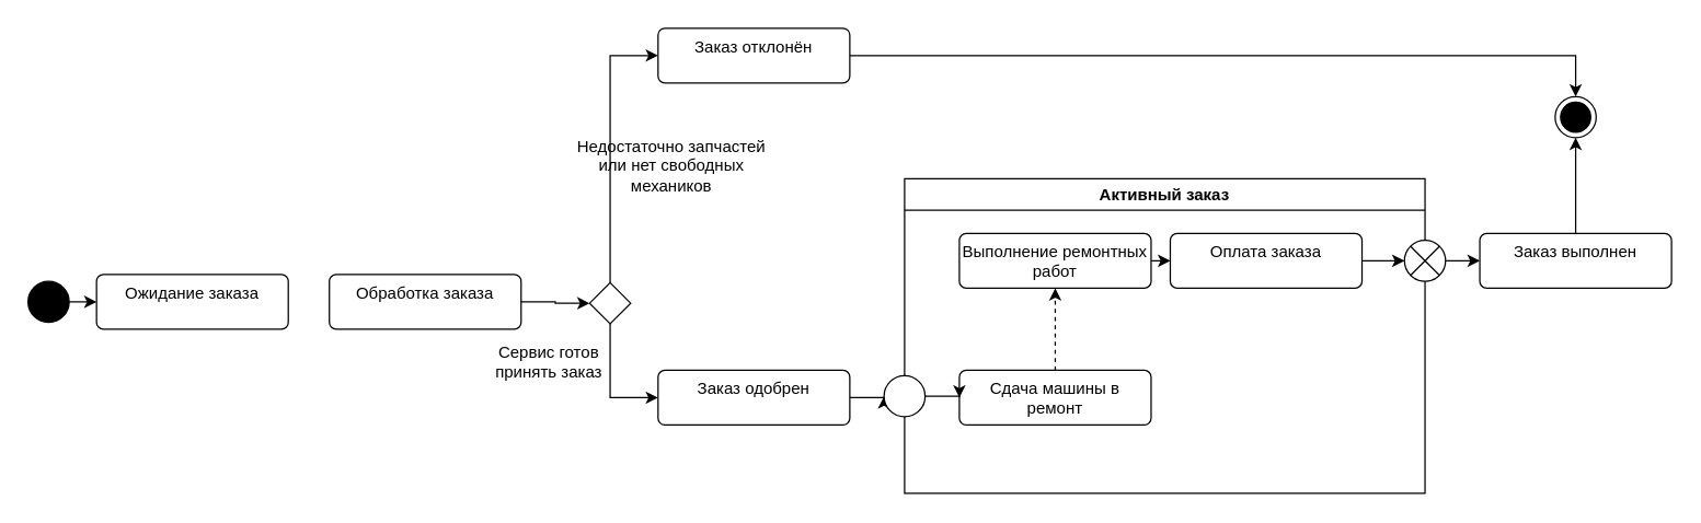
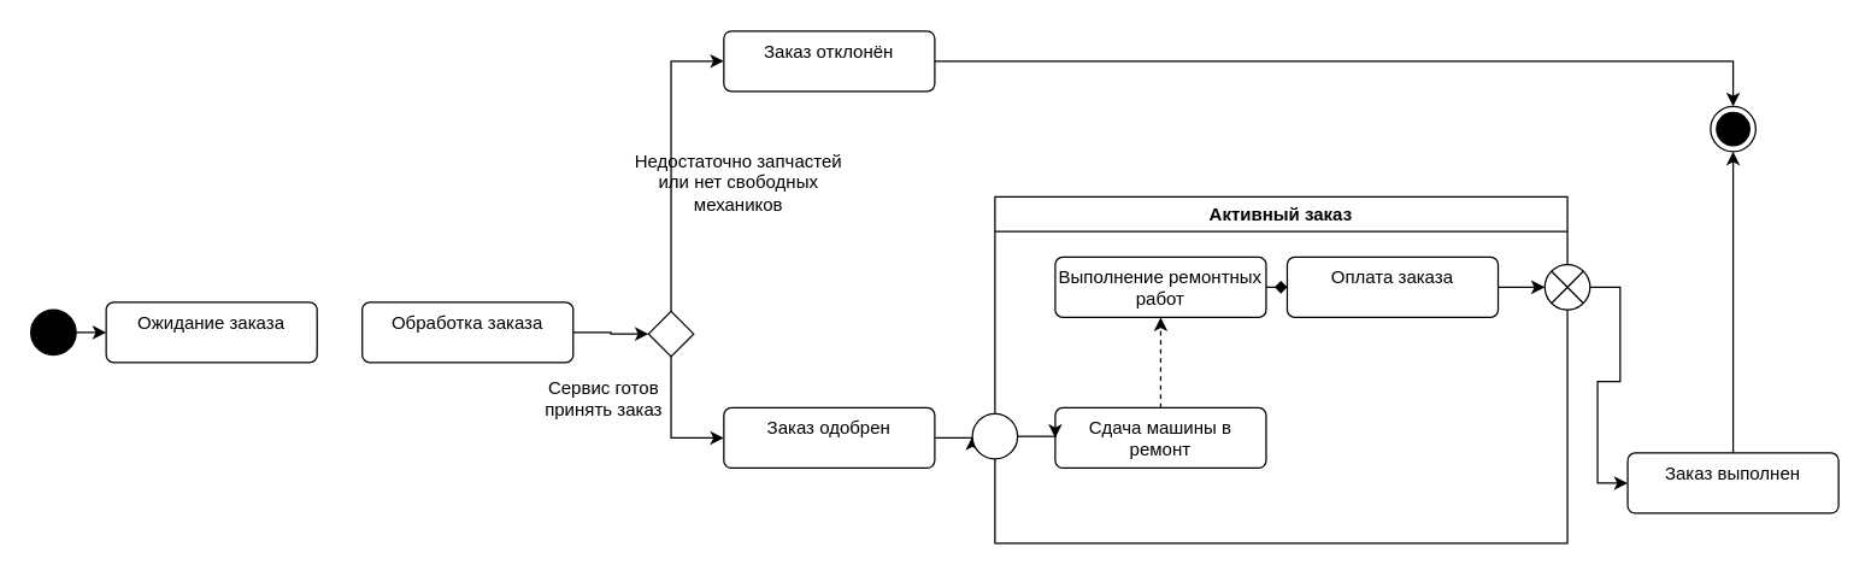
  <mxCell id="0" />
  <mxCell id="1" parent="0" />
  <mxCell id="2" value="&lt;div&gt;Ожидание заказа&lt;/div&gt;" style="html=1;align=center;verticalAlign=top;rounded=1;absoluteArcSize=1;arcSize=10;dashed=0;whiteSpace=wrap;" parent="1" vertex="1"><mxGeometry x="70" y="200" width="140" height="40" as="geometry" /></mxCell>
  <mxCell id="3" style="edgeStyle=orthogonalEdgeStyle;rounded=0;orthogonalLoop=1;jettySize=auto;html=1;exitX=1;exitY=0.5;exitDx=0;exitDy=0;entryX=0;entryY=0.5;entryDx=0;entryDy=0;" parent="1" source="4" target="2" edge="1"><mxGeometry relative="1" as="geometry" /></mxCell>
  <mxCell id="4" value="" style="ellipse;fillColor=strokeColor;html=1;" parent="1" vertex="1"><mxGeometry x="20" y="205" width="30" height="30" as="geometry" /></mxCell>
  <mxCell id="5" value="" style="ellipse;html=1;shape=endState;fillColor=strokeColor;" parent="1" vertex="1"><mxGeometry x="1135" y="70" width="30" height="30" as="geometry" /></mxCell>
  <mxCell id="6" style="edgeStyle=orthogonalEdgeStyle;rounded=0;orthogonalLoop=1;jettySize=auto;html=1;exitX=1;exitY=0.5;exitDx=0;exitDy=0;entryX=0;entryY=0.5;entryDx=0;entryDy=0;" parent="1" source="7" target="10" edge="1"><mxGeometry relative="1" as="geometry" /></mxCell>
  <mxCell id="7" value="Обработка заказа" style="html=1;align=center;verticalAlign=top;rounded=1;absoluteArcSize=1;arcSize=10;dashed=0;whiteSpace=wrap;" parent="1" vertex="1"><mxGeometry x="240" y="200" width="140" height="40" as="geometry" /></mxCell>
  <mxCell id="8" style="edgeStyle=orthogonalEdgeStyle;rounded=0;orthogonalLoop=1;jettySize=auto;html=1;exitX=0.5;exitY=1;exitDx=0;exitDy=0;entryX=0;entryY=0.5;entryDx=0;entryDy=0;" parent="1" source="10" target="14" edge="1"><mxGeometry relative="1" as="geometry" /></mxCell>
  <mxCell id="9" style="edgeStyle=orthogonalEdgeStyle;rounded=0;orthogonalLoop=1;jettySize=auto;html=1;exitX=0.5;exitY=0;exitDx=0;exitDy=0;entryX=0;entryY=0.5;entryDx=0;entryDy=0;" parent="1" source="10" target="12" edge="1"><mxGeometry relative="1" as="geometry" /></mxCell>
  <mxCell id="10" value="" style="rhombus;" parent="1" vertex="1"><mxGeometry x="430" y="206" width="30" height="30" as="geometry" /></mxCell>
  <mxCell id="11" style="edgeStyle=orthogonalEdgeStyle;rounded=0;orthogonalLoop=1;jettySize=auto;html=1;exitX=1;exitY=0.5;exitDx=0;exitDy=0;entryX=0.5;entryY=0;entryDx=0;entryDy=0;" parent="1" source="12" target="5" edge="1"><mxGeometry relative="1" as="geometry" /></mxCell>
  <mxCell id="12" value="Заказ отклонён" style="html=1;align=center;verticalAlign=top;rounded=1;absoluteArcSize=1;arcSize=10;dashed=0;whiteSpace=wrap;" parent="1" vertex="1"><mxGeometry x="480" y="20" width="140" height="40" as="geometry" /></mxCell>
  <mxCell id="13" style="edgeStyle=orthogonalEdgeStyle;rounded=0;orthogonalLoop=1;jettySize=auto;html=1;exitX=1;exitY=0.5;exitDx=0;exitDy=0;entryX=0;entryY=0.5;entryDx=0;entryDy=0;" parent="1" source="14" target="20" edge="1"><mxGeometry relative="1" as="geometry" /></mxCell>
  <mxCell id="14" value="Заказ одобрен" style="html=1;align=center;verticalAlign=top;rounded=1;absoluteArcSize=1;arcSize=10;dashed=0;whiteSpace=wrap;" parent="1" vertex="1"><mxGeometry x="480" y="270" width="140" height="40" as="geometry" /></mxCell>
  <mxCell id="15" value="Активный заказ" style="swimlane;whiteSpace=wrap;html=1;" parent="1" vertex="1"><mxGeometry x="660" y="130" width="380" height="230" as="geometry" /></mxCell>
  <mxCell id="16" value="Выполнение ремонтных работ" style="html=1;align=center;verticalAlign=top;rounded=1;absoluteArcSize=1;arcSize=10;dashed=0;whiteSpace=wrap;" parent="15" vertex="1"><mxGeometry x="40" y="40" width="140" height="40" as="geometry" /></mxCell>
  <mxCell id="17" style="edgeStyle=orthogonalEdgeStyle;rounded=0;orthogonalLoop=1;jettySize=auto;html=1;exitX=0.5;exitY=0;exitDx=0;exitDy=0;entryX=0.5;entryY=1;entryDx=0;entryDy=0;dashed=1;" parent="15" source="18" target="16" edge="1"><mxGeometry relative="1" as="geometry" /></mxCell>
  <mxCell id="18" value="Сдача машины в ремонт" style="html=1;align=center;verticalAlign=top;rounded=1;absoluteArcSize=1;arcSize=10;dashed=0;whiteSpace=wrap;" parent="15" vertex="1"><mxGeometry x="40" y="140" width="140" height="40" as="geometry" /></mxCell>
  <mxCell id="19" style="edgeStyle=orthogonalEdgeStyle;rounded=0;orthogonalLoop=1;jettySize=auto;html=1;exitX=1;exitY=0.5;exitDx=0;exitDy=0;entryX=0;entryY=0.5;entryDx=0;entryDy=0;" parent="1" source="20" target="18" edge="1"><mxGeometry relative="1" as="geometry" /></mxCell>
  <mxCell id="20" value="" style="ellipse;" parent="1" vertex="1"><mxGeometry x="645" y="274" width="30" height="30" as="geometry" /></mxCell>
  <mxCell id="21" style="edgeStyle=orthogonalEdgeStyle;rounded=0;orthogonalLoop=1;jettySize=auto;html=1;exitX=1;exitY=0.5;exitDx=0;exitDy=0;entryX=0;entryY=0.5;entryDx=0;entryDy=0;" parent="1" source="22" target="27" edge="1"><mxGeometry relative="1" as="geometry" /></mxCell>
  <mxCell id="22" value="" style="shape=sumEllipse;perimeter=ellipsePerimeter;html=1;backgroundOutline=1;" parent="1" vertex="1"><mxGeometry x="1025" y="175" width="30" height="30" as="geometry" /></mxCell>
  <mxCell id="23" style="edgeStyle=orthogonalEdgeStyle;rounded=0;orthogonalLoop=1;jettySize=auto;html=1;exitX=1;exitY=0.5;exitDx=0;exitDy=0;entryX=0;entryY=0.5;entryDx=0;entryDy=0;" parent="1" source="24" target="22" edge="1"><mxGeometry relative="1" as="geometry" /></mxCell>
  <mxCell id="24" value="Оплата заказа" style="html=1;align=center;verticalAlign=top;rounded=1;absoluteArcSize=1;arcSize=10;dashed=0;whiteSpace=wrap;" parent="1" vertex="1"><mxGeometry x="854" y="170" width="140" height="40" as="geometry" /></mxCell>
- <mxCell id="25" style="edgeStyle=orthogonalEdgeStyle;rounded=0;orthogonalLoop=1;jettySize=auto;html=1;exitX=1;exitY=0.5;exitDx=0;exitDy=0;entryX=0;entryY=0.5;entryDx=0;entryDy=0;" parent="1" source="16" target="24" edge="1"><mxGeometry relative="1" as="geometry" /></mxCell>
+ <mxCell id="25" style="edgeStyle=orthogonalEdgeStyle;rounded=0;orthogonalLoop=1;jettySize=auto;html=1;exitX=1;exitY=0.5;exitDx=0;exitDy=0;entryX=0;entryY=0.5;entryDx=0;entryDy=0;endArrow=diamond;" parent="1" source="16" target="24" edge="1"><mxGeometry relative="1" as="geometry" /></mxCell>
  <mxCell id="26" style="edgeStyle=orthogonalEdgeStyle;rounded=0;orthogonalLoop=1;jettySize=auto;html=1;exitX=0.5;exitY=0;exitDx=0;exitDy=0;entryX=0.5;entryY=1;entryDx=0;entryDy=0;" parent="1" source="27" target="5" edge="1"><mxGeometry relative="1" as="geometry" /></mxCell>
- <mxCell id="27" value="Заказ выполнен" style="html=1;align=center;verticalAlign=top;rounded=1;absoluteArcSize=1;arcSize=10;dashed=0;whiteSpace=wrap;" parent="1" vertex="1"><mxGeometry x="1080" y="170" width="140" height="40" as="geometry" /></mxCell>
+ <mxCell id="27" value="Заказ выполнен" style="html=1;align=center;verticalAlign=top;rounded=1;absoluteArcSize=1;arcSize=10;dashed=0;whiteSpace=wrap;" parent="1" vertex="1"><mxGeometry x="1080" y="300" width="140" height="40" as="geometry" /></mxCell>
  <mxCell id="28" value="Недостаточно запчастей или нет свободных механиков" style="text;html=1;align=center;verticalAlign=middle;whiteSpace=wrap;rounded=0;" vertex="1" parent="1"><mxGeometry x="419" y="106" width="142" height="30" as="geometry" /></mxCell>
  <mxCell id="29" value="Сервис готов принять заказ" style="text;html=1;align=center;verticalAlign=middle;whiteSpace=wrap;rounded=0;" vertex="1" parent="1"><mxGeometry x="355" y="249" width="91" height="30" as="geometry" /></mxCell>
